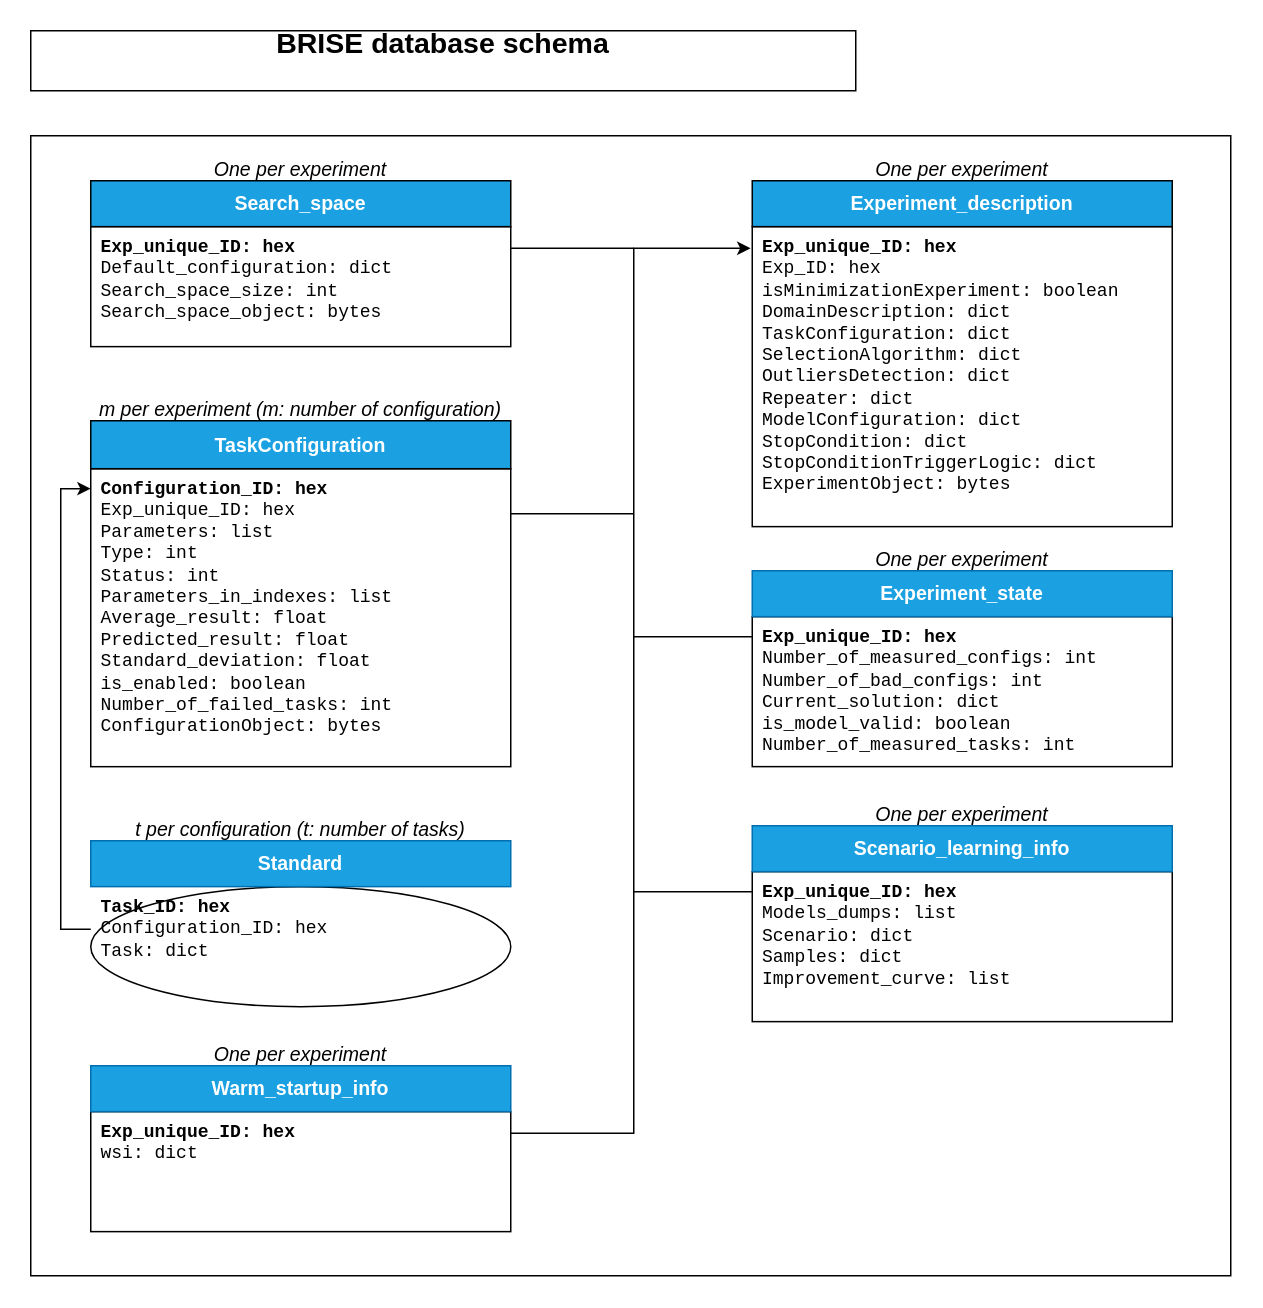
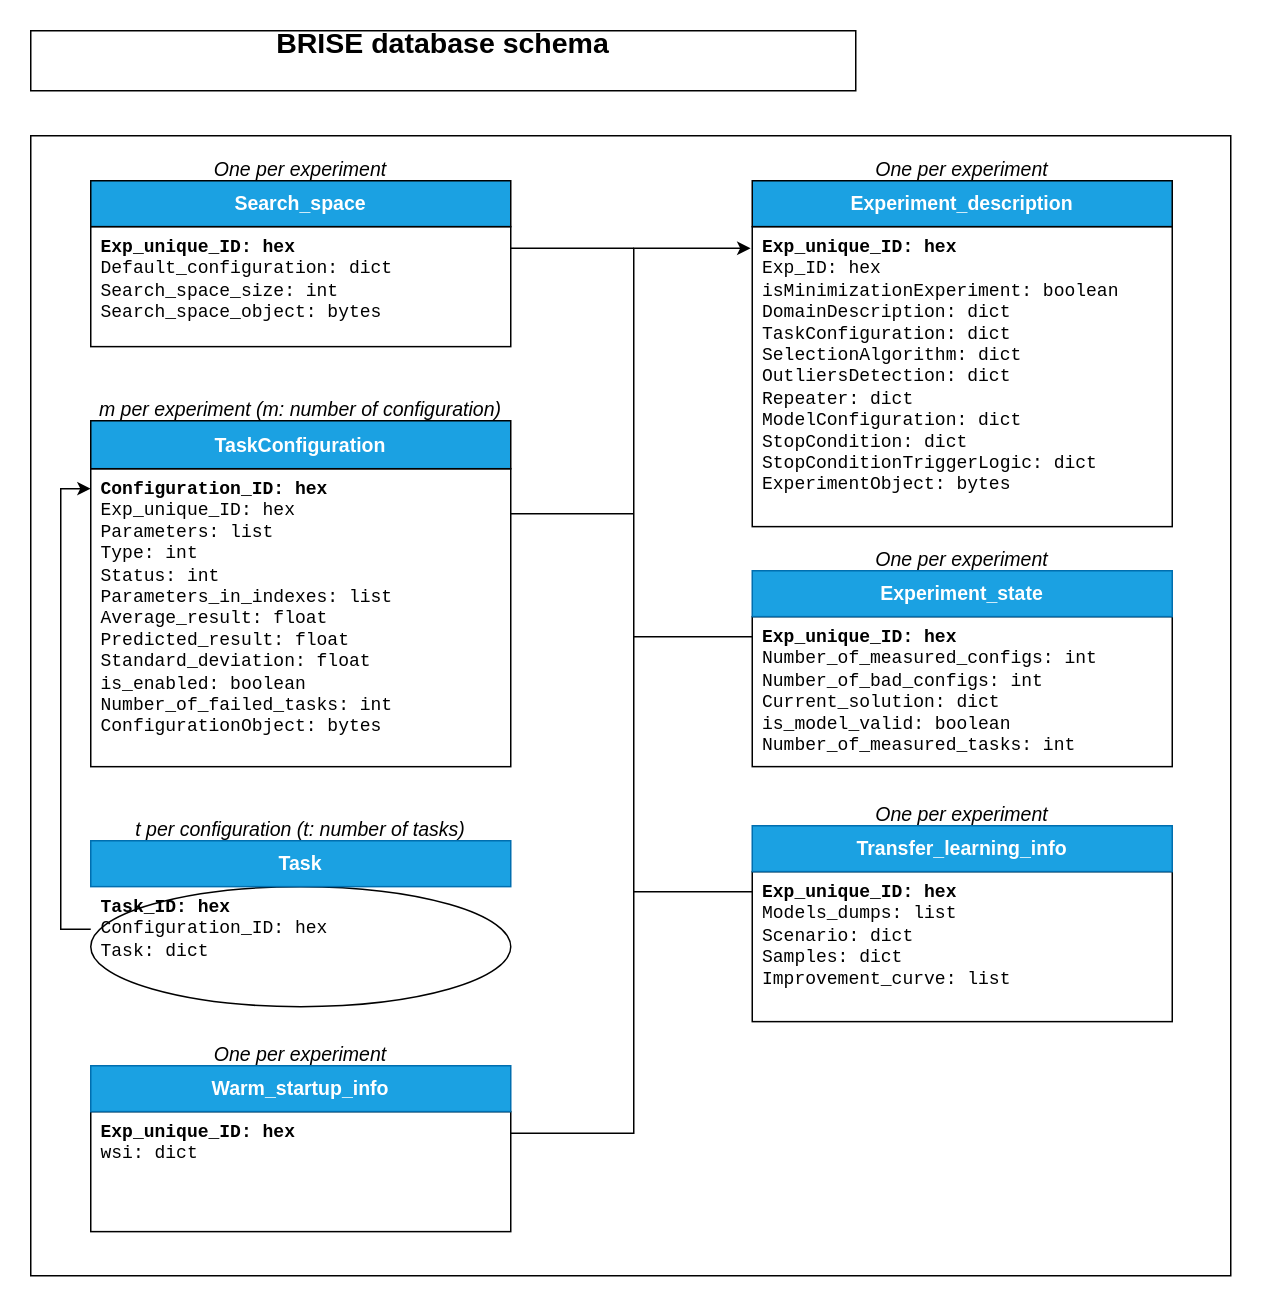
  <mxCell id="0" />
  <mxCell id="1" parent="0" />
  <mxCell id="2" value="" style="rounded=0;whiteSpace=wrap;html=1;shadow=0;glass=0;labelBackgroundColor=none;sketch=0;fontFamily=Courier New;fontSize=13;strokeColor=#000000;fillColor=default;gradientColor=none;align=left;verticalAlign=top;" parent="1" vertex="1"><mxGeometry x="20" y="90" width="800" height="760" as="geometry" /></mxCell>
  <mxCell id="3" value="&lt;div style=&quot;font-size: 19px&quot;&gt;&lt;font style=&quot;font-size: 19px&quot;&gt;&lt;b&gt;BRISE database schema&lt;/b&gt;&lt;/font&gt;&lt;/div&gt;&lt;div style=&quot;font-size: 19px&quot;&gt;&lt;font style=&quot;font-size: 19px&quot;&gt;&lt;b&gt;&lt;br&gt;&lt;/b&gt;&lt;/font&gt;&lt;/div&gt;" style="rounded=0;whiteSpace=wrap;html=1;shadow=0;glass=0;labelBackgroundColor=none;sketch=0;fontFamily=Helvetica;fontSize=13;strokeColor=#000000;fillColor=default;gradientColor=none;align=center;verticalAlign=middle;" parent="1" vertex="1"><mxGeometry x="20" y="20" width="550" height="40" as="geometry" /></mxCell>
  <mxCell id="4" style="edgeStyle=orthogonalEdgeStyle;rounded=0;orthogonalLoop=1;jettySize=auto;html=1;exitX=0;exitY=0.355;exitDx=0;exitDy=0;entryX=0;entryY=0.067;entryDx=0;entryDy=0;entryPerimeter=0;fontFamily=Courier New;fontSize=13;exitPerimeter=0;" parent="1" source="29" target="21" edge="1"><mxGeometry relative="1" as="geometry" /></mxCell>
  <mxCell id="5" value="" style="endArrow=classic;html=1;rounded=0;fontFamily=Courier New;fontSize=13;edgeStyle=orthogonalEdgeStyle;entryX=-0.004;entryY=0.072;entryDx=0;entryDy=0;entryPerimeter=0;" parent="1" target="17" edge="1"><mxGeometry width="50" height="50" relative="1" as="geometry"><mxPoint x="422" y="755.5" as="sourcePoint" /><mxPoint x="491.16" y="164.79" as="targetPoint" /><Array as="points"><mxPoint x="422" y="165" /></Array></mxGeometry></mxCell>
  <mxCell id="6" style="edgeStyle=orthogonalEdgeStyle;rounded=0;orthogonalLoop=1;jettySize=auto;html=1;exitX=0.999;exitY=0.143;exitDx=0;exitDy=0;fontFamily=Courier New;fontSize=13;endArrow=none;endFill=0;exitPerimeter=0;" parent="1" edge="1"><mxGeometry relative="1" as="geometry"><mxPoint x="501" y="594" as="targetPoint" /><mxPoint x="422" y="594" as="sourcePoint" /><Array as="points"><mxPoint x="470.28" y="594.11" /><mxPoint x="510.28" y="594.11" /></Array></mxGeometry></mxCell>
  <mxCell id="7" style="edgeStyle=orthogonalEdgeStyle;rounded=0;orthogonalLoop=1;jettySize=auto;html=1;exitX=0.999;exitY=0.143;exitDx=0;exitDy=0;fontFamily=Courier New;fontSize=13;endArrow=none;endFill=0;exitPerimeter=0;" parent="1" edge="1"><mxGeometry relative="1" as="geometry"><mxPoint x="422" y="755" as="targetPoint" /><mxPoint x="340" y="755" as="sourcePoint" /><Array as="points"><mxPoint x="401.28" y="755.11" /><mxPoint x="441.28" y="755.11" /></Array></mxGeometry></mxCell>
  <mxCell id="8" style="edgeStyle=orthogonalEdgeStyle;rounded=0;orthogonalLoop=1;jettySize=auto;html=1;exitX=0.999;exitY=0.143;exitDx=0;exitDy=0;fontFamily=Courier New;fontSize=13;endArrow=none;endFill=0;exitPerimeter=0;" parent="1" edge="1"><mxGeometry relative="1" as="geometry"><mxPoint x="501" y="424" as="targetPoint" /><mxPoint x="422" y="424" as="sourcePoint" /><Array as="points"><mxPoint x="470.28" y="424.11" /><mxPoint x="510.28" y="424.11" /></Array></mxGeometry></mxCell>
  <mxCell id="9" style="edgeStyle=orthogonalEdgeStyle;rounded=0;orthogonalLoop=1;jettySize=auto;html=1;exitX=0.999;exitY=0.143;exitDx=0;exitDy=0;fontFamily=Courier New;fontSize=13;endArrow=none;endFill=0;exitPerimeter=0;" parent="1" edge="1"><mxGeometry relative="1" as="geometry"><mxPoint x="422" y="342" as="targetPoint" /><mxPoint x="340" y="342" as="sourcePoint" /><Array as="points"><mxPoint x="391.28" y="342.11" /><mxPoint x="431.28" y="342.11" /></Array></mxGeometry></mxCell>
  <mxCell id="10" style="edgeStyle=orthogonalEdgeStyle;rounded=0;orthogonalLoop=1;jettySize=auto;html=1;exitX=0.999;exitY=0.143;exitDx=0;exitDy=0;fontFamily=Courier New;fontSize=13;endArrow=none;endFill=0;exitPerimeter=0;" parent="1" edge="1"><mxGeometry relative="1" as="geometry"><mxPoint x="422" y="165" as="targetPoint" /><mxPoint x="340" y="165" as="sourcePoint" /><Array as="points"><mxPoint x="391.28" y="165.11" /><mxPoint x="431.28" y="165.11" /></Array></mxGeometry></mxCell>
  <mxCell id="11" value="" style="group" parent="1" vertex="1" connectable="0"><mxGeometry x="60" y="100" width="280" height="130.59" as="geometry" /></mxCell>
  <mxCell id="12" value="&lt;b&gt;Exp_unique_ID: hex&lt;/b&gt;&lt;br&gt;Default_configuration: dict&lt;br&gt;Search_space_size: int&lt;br&gt;Search_space_object: bytes" style="rounded=0;align=left;verticalAlign=top;spacing=2;spacingLeft=5;spacingBottom=0;glass=0;shadow=0;sketch=0;fontFamily=Courier New;fontSize=12;labelBackgroundColor=none;whiteSpace=wrap;html=1;" parent="11" vertex="1"><mxGeometry y="50.59" width="280" height="80" as="geometry" /></mxCell>
  <mxCell id="13" value="Search_space" style="rounded=0;whiteSpace=wrap;html=1;fillColor=#1ba1e2;strokeColor=#000000;sketch=0;fontStyle=1;fontColor=#ffffff;fontSize=13;" parent="11" vertex="1"><mxGeometry y="20" width="280" height="30.588" as="geometry" /></mxCell>
  <mxCell id="14" value="One per experiment" style="text;html=1;strokeColor=none;fillColor=none;align=center;verticalAlign=middle;whiteSpace=wrap;rounded=0;shadow=0;glass=0;labelBackgroundColor=none;sketch=0;fontFamily=Helvetica;fontSize=13;fontStyle=2" parent="11" vertex="1"><mxGeometry width="280" height="23" as="geometry" /></mxCell>
  <mxCell id="15" value="" style="group" parent="1" vertex="1" connectable="0"><mxGeometry x="501" y="100" width="280" height="250.59" as="geometry" /></mxCell>
  <mxCell id="16" value="One per experiment" style="text;html=1;strokeColor=none;fillColor=none;align=center;verticalAlign=middle;whiteSpace=wrap;rounded=0;shadow=0;glass=0;labelBackgroundColor=none;sketch=0;fontFamily=Helvetica;fontSize=13;fontStyle=2" parent="15" vertex="1"><mxGeometry width="280" height="23" as="geometry" /></mxCell>
  <mxCell id="17" value="&lt;b&gt;Exp_unique_ID: hex&lt;/b&gt;&lt;br&gt;&lt;div&gt;Exp_ID: hex&lt;/div&gt;&lt;div&gt;isMinimizationExperiment: boolean&lt;/div&gt;&lt;div&gt;DomainDescription: dict&lt;/div&gt;&lt;div&gt;TaskConfiguration: dict&lt;/div&gt;&lt;div&gt;SelectionAlgorithm: dict&lt;/div&gt;&lt;div&gt;OutliersDetection: dict&lt;/div&gt;&lt;div&gt;Repeater: dict&lt;/div&gt;&lt;div&gt;ModelConfiguration: dict&lt;/div&gt;&lt;div&gt;StopCondition: dict&lt;/div&gt;&lt;div&gt;StopConditionTriggerLogic: dict&lt;/div&gt;&lt;div&gt;ExperimentObject: bytes&lt;br&gt;&lt;/div&gt;" style="rounded=0;align=left;verticalAlign=top;spacing=2;spacingLeft=5;spacingBottom=0;glass=0;shadow=0;sketch=0;fontFamily=Courier New;fontSize=12;labelBackgroundColor=none;whiteSpace=wrap;html=1;" parent="15" vertex="1"><mxGeometry y="50.59" width="280" height="200" as="geometry" /></mxCell>
  <mxCell id="18" value="Experiment_description" style="rounded=0;whiteSpace=wrap;html=1;fillColor=#1ba1e2;strokeColor=#000000;sketch=0;fontStyle=1;fontColor=#ffffff;fontSize=13;" parent="15" vertex="1"><mxGeometry y="20" width="280" height="30.59" as="geometry" /></mxCell>
  <mxCell id="19" value="" style="group" parent="1" vertex="1" connectable="0"><mxGeometry x="60" y="260" width="280" height="250.617" as="geometry" /></mxCell>
  <mxCell id="20" value="&lt;span&gt;m&lt;/span&gt; per experiment (&lt;span&gt;m: number of configuration)&lt;br&gt;&lt;/span&gt;" style="text;html=1;strokeColor=none;fillColor=none;align=center;verticalAlign=middle;whiteSpace=wrap;rounded=0;shadow=0;glass=0;labelBackgroundColor=none;sketch=0;fontFamily=Helvetica;fontSize=13;fontStyle=2" parent="19" vertex="1"><mxGeometry width="280" height="23" as="geometry" /></mxCell>
  <mxCell id="21" value="&lt;b&gt;Configuration_ID: hex&lt;/b&gt;&lt;br&gt;&lt;div&gt;Exp_unique_ID: hex&lt;/div&gt;&lt;div&gt;Parameters: list&lt;/div&gt;&lt;div&gt;Type: int&lt;/div&gt;&lt;div&gt;Status: int&lt;/div&gt;&lt;div&gt;Parameters_in_indexes: list&lt;/div&gt;&lt;div&gt;Average_result: float&lt;/div&gt;&lt;div&gt;Predicted_result: float&lt;/div&gt;&lt;div&gt;Standard_deviation: float&lt;/div&gt;&lt;div&gt;is_enabled: boolean&lt;/div&gt;&lt;div&gt;Number_of_failed_tasks: int&lt;/div&gt;&lt;div&gt;ConfigurationObject: bytes&lt;br&gt;&lt;/div&gt;" style="rounded=0;align=left;verticalAlign=top;spacing=2;spacingLeft=5;spacingBottom=0;glass=0;shadow=0;sketch=0;fontFamily=Courier New;fontSize=12;labelBackgroundColor=none;whiteSpace=wrap;html=1;" parent="19" vertex="1"><mxGeometry y="51.98" width="280" height="198.636" as="geometry" /></mxCell>
  <mxCell id="22" value="TaskConfiguration" style="rounded=0;whiteSpace=wrap;html=1;fillColor=#1ba1e2;strokeColor=#000000;sketch=0;fontStyle=1;fontColor=#ffffff;fontSize=13;" parent="19" vertex="1"><mxGeometry y="20.0" width="280" height="31.979" as="geometry" /></mxCell>
  <mxCell id="23" value="" style="group" parent="1" vertex="1" connectable="0"><mxGeometry x="501" y="360" width="280" height="150.59" as="geometry" /></mxCell>
  <mxCell id="24" value="One per experiment" style="text;html=1;strokeColor=none;fillColor=none;align=center;verticalAlign=middle;whiteSpace=wrap;rounded=0;shadow=0;glass=0;labelBackgroundColor=none;sketch=0;fontFamily=Helvetica;fontSize=13;fontStyle=2" parent="23" vertex="1"><mxGeometry width="280" height="23" as="geometry" /></mxCell>
  <mxCell id="25" value="&lt;b&gt;Exp_unique_ID: hex&lt;/b&gt;&lt;br&gt;&lt;div&gt;Number_of_measured_configs: int&lt;/div&gt;&lt;div&gt;Number_of_bad_configs: int&lt;/div&gt;&lt;div&gt;Current_solution: dict&lt;/div&gt;&lt;div&gt;is_model_valid: boolean&lt;/div&gt;&lt;div&gt;&lt;span class=&quot;mx_EventTile_body&quot; dir=&quot;auto&quot;&gt;Number_of_measured_tasks: int&lt;br&gt;&lt;/span&gt;&lt;/div&gt;" style="rounded=0;align=left;verticalAlign=top;spacing=2;spacingLeft=5;spacingBottom=0;glass=0;shadow=0;sketch=0;fontFamily=Courier New;fontSize=12;labelBackgroundColor=none;whiteSpace=wrap;html=1;" parent="23" vertex="1"><mxGeometry y="50.59" width="280" height="100" as="geometry" /></mxCell>
  <mxCell id="26" value="Experiment_state" style="rounded=0;whiteSpace=wrap;html=1;fillColor=#1ba1e2;strokeColor=#006EAF;sketch=0;fontStyle=1;fontColor=#ffffff;fontSize=13;" parent="23" vertex="1"><mxGeometry y="20.0" width="280" height="30.588" as="geometry" /></mxCell>
  <mxCell id="27" value="" style="group" parent="1" vertex="1" connectable="0"><mxGeometry x="60" y="540" width="280" height="130.59" as="geometry" /></mxCell>
  <mxCell id="28" value="&lt;span&gt;t&lt;/span&gt; per configuration (&lt;span&gt;t: number of tasks)&lt;br&gt;&lt;/span&gt;" style="text;html=1;strokeColor=none;fillColor=none;align=center;verticalAlign=middle;whiteSpace=wrap;rounded=0;shadow=0;glass=0;labelBackgroundColor=none;sketch=0;fontFamily=Helvetica;fontSize=13;fontStyle=2" parent="27" vertex="1"><mxGeometry width="280" height="23" as="geometry" /></mxCell>
  <mxCell id="29" value="&lt;div&gt;&lt;b&gt;Task_ID: hex&lt;/b&gt;&lt;/div&gt;&lt;div&gt;Configuration_ID: hex&lt;/div&gt;&lt;div&gt;Task: dict&lt;br&gt;&lt;/div&gt;" style="ellipse;align=left;verticalAlign=top;spacing=2;spacingLeft=5;spacingBottom=0;glass=0;shadow=0;sketch=0;fontFamily=Courier New;fontSize=12;labelBackgroundColor=none;whiteSpace=wrap;html=1;" parent="27" vertex="1"><mxGeometry y="50.59" width="280" height="80" as="geometry" /></mxCell>
- <mxCell id="30" value="Standard" style="rounded=0;whiteSpace=wrap;html=1;fillColor=#1ba1e2;strokeColor=#006EAF;sketch=0;fontStyle=1;fontColor=#ffffff;fontSize=13;" parent="27" vertex="1"><mxGeometry y="20" width="280" height="30.588" as="geometry" /></mxCell>
+ <mxCell id="30" value="Task" style="rounded=0;whiteSpace=wrap;html=1;fillColor=#1ba1e2;strokeColor=#006EAF;sketch=0;fontStyle=1;fontColor=#ffffff;fontSize=13;" parent="27" vertex="1"><mxGeometry y="20" width="280" height="30.588" as="geometry" /></mxCell>
  <mxCell id="31" value="" style="group" parent="1" vertex="1" connectable="0"><mxGeometry x="501" y="530" width="280" height="150.59" as="geometry" /></mxCell>
  <mxCell id="32" value="One per experiment" style="text;html=1;strokeColor=none;fillColor=none;align=center;verticalAlign=middle;whiteSpace=wrap;rounded=0;shadow=0;glass=0;labelBackgroundColor=none;sketch=0;fontFamily=Helvetica;fontSize=13;fontStyle=2" parent="31" vertex="1"><mxGeometry width="280" height="23" as="geometry" /></mxCell>
  <mxCell id="33" value="&lt;b&gt;Exp_unique_ID: hex&lt;/b&gt;&lt;br&gt;&lt;div&gt;Models_dumps: list&lt;/div&gt;&lt;div&gt;Scenario: dict&lt;/div&gt;&lt;div&gt;Samples: dict&lt;/div&gt;&lt;div&gt;Improvement_curve: list&lt;br&gt;&lt;/div&gt;" style="rounded=0;align=left;verticalAlign=top;spacing=2;spacingLeft=5;spacingBottom=0;glass=0;shadow=0;sketch=0;fontFamily=Courier New;fontSize=12;labelBackgroundColor=none;whiteSpace=wrap;html=1;" parent="31" vertex="1"><mxGeometry y="50.59" width="280" height="100" as="geometry" /></mxCell>
- <mxCell id="34" value="Scenario_learning_info" style="rounded=0;whiteSpace=wrap;html=1;fillColor=#1ba1e2;strokeColor=#006EAF;sketch=0;fontStyle=1;fontColor=#ffffff;fontSize=13;" parent="31" vertex="1"><mxGeometry y="20" width="280" height="30.588" as="geometry" /></mxCell>
+ <mxCell id="34" value="Transfer_learning_info" style="rounded=0;whiteSpace=wrap;html=1;fillColor=#1ba1e2;strokeColor=#006EAF;sketch=0;fontStyle=1;fontColor=#ffffff;fontSize=13;" parent="31" vertex="1"><mxGeometry y="20" width="280" height="30.588" as="geometry" /></mxCell>
  <mxCell id="35" value="" style="group" parent="1" vertex="1" connectable="0"><mxGeometry x="60" y="690" width="280" height="130.59" as="geometry" /></mxCell>
  <mxCell id="36" value="One per experiment" style="text;html=1;strokeColor=none;fillColor=none;align=center;verticalAlign=middle;whiteSpace=wrap;rounded=0;shadow=0;glass=0;labelBackgroundColor=none;sketch=0;fontFamily=Helvetica;fontSize=13;fontStyle=2" parent="35" vertex="1"><mxGeometry width="280" height="23" as="geometry" /></mxCell>
  <mxCell id="37" value="&lt;div&gt;&lt;b&gt;Exp_unique_ID: hex&lt;br&gt;&lt;/b&gt;&lt;/div&gt;&lt;div&gt;wsi: dict&lt;br&gt;&lt;/div&gt;" style="rounded=0;align=left;verticalAlign=top;spacing=2;spacingLeft=5;spacingBottom=0;glass=0;shadow=0;sketch=0;fontFamily=Courier New;fontSize=12;labelBackgroundColor=none;whiteSpace=wrap;html=1;" parent="35" vertex="1"><mxGeometry y="50.59" width="280" height="80" as="geometry" /></mxCell>
  <mxCell id="38" value="Warm_startup_info" style="rounded=0;whiteSpace=wrap;html=1;fillColor=#1ba1e2;strokeColor=#006EAF;sketch=0;fontStyle=1;fontColor=#ffffff;fontSize=13;" parent="35" vertex="1"><mxGeometry y="20" width="280" height="30.588" as="geometry" /></mxCell>
